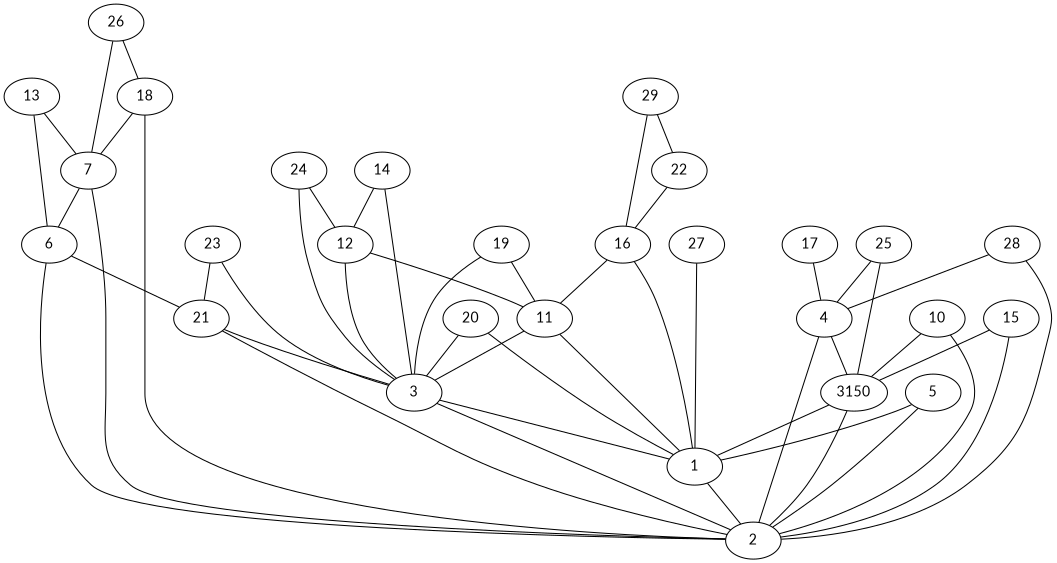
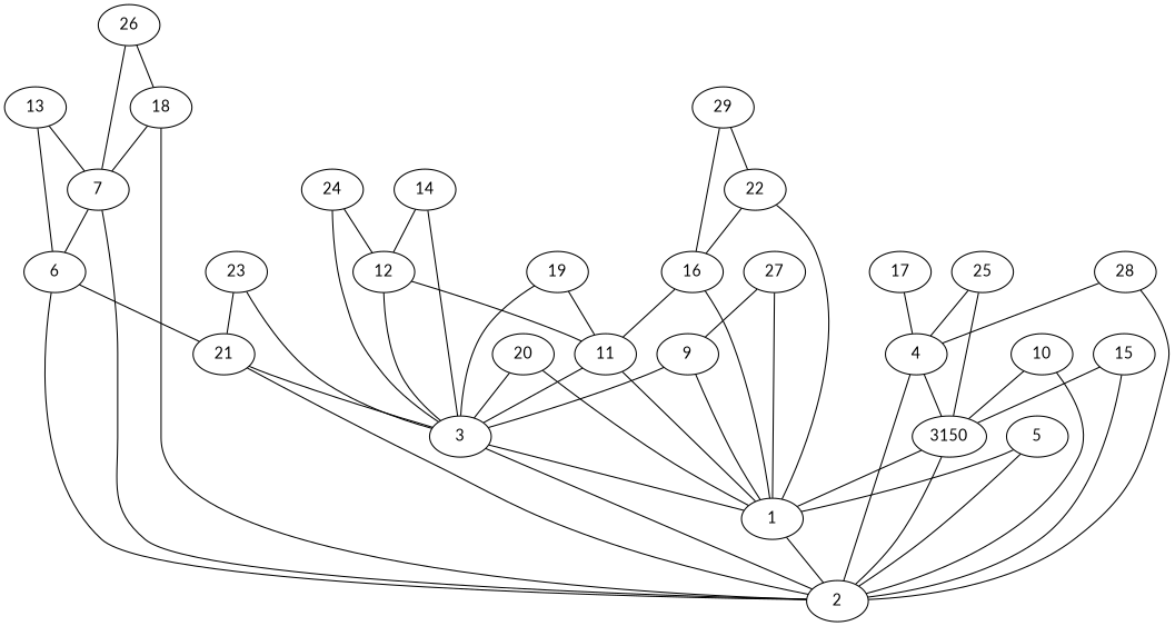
  graph {
    fontname=Lato
    node [fontname=Lato]
    edge [fontname=Lato]
    3150
    1
    2
    3
    4
    5
    6
    21
    7
+   9
    10
    11
    12
    13
    14
    15
    16
    17
    18
    19
    20
    22
    23
    24
    25
    26
    27
    28
    29
    3150 -- 1
    1 -- 2
    2 -- 3150
    3 -- 1
    3 -- 2
    4 -- 3150
    4 -- 2
    5 -- 1
    5 -- 2
    6 -- 2
    6 -- 21
    21 -- 2
    21 -- 3
    7 -- 2
    7 -- 6
+   9 -- 1
+   9 -- 3
    10 -- 3150
    10 -- 2
    11 -- 1
    11 -- 3
    12 -- 3
    12 -- 11
    13 -- 6
    13 -- 7
    14 -- 3
    14 -- 12
    15 -- 3150
    15 -- 2
    16 -- 1
    16 -- 11
    17 -- 4
    18 -- 2
    18 -- 7
    19 -- 3
    19 -- 11
    20 -- 1
    20 -- 3
+   22 -- 1
    22 -- 16
    23 -- 3
    23 -- 21
    24 -- 3
    24 -- 12
    25 -- 3150
    25 -- 4
    26 -- 7
    26 -- 18
    27 -- 1
+   27 -- 9
    28 -- 2
    28 -- 4
    29 -- 16
    29 -- 22
  }
